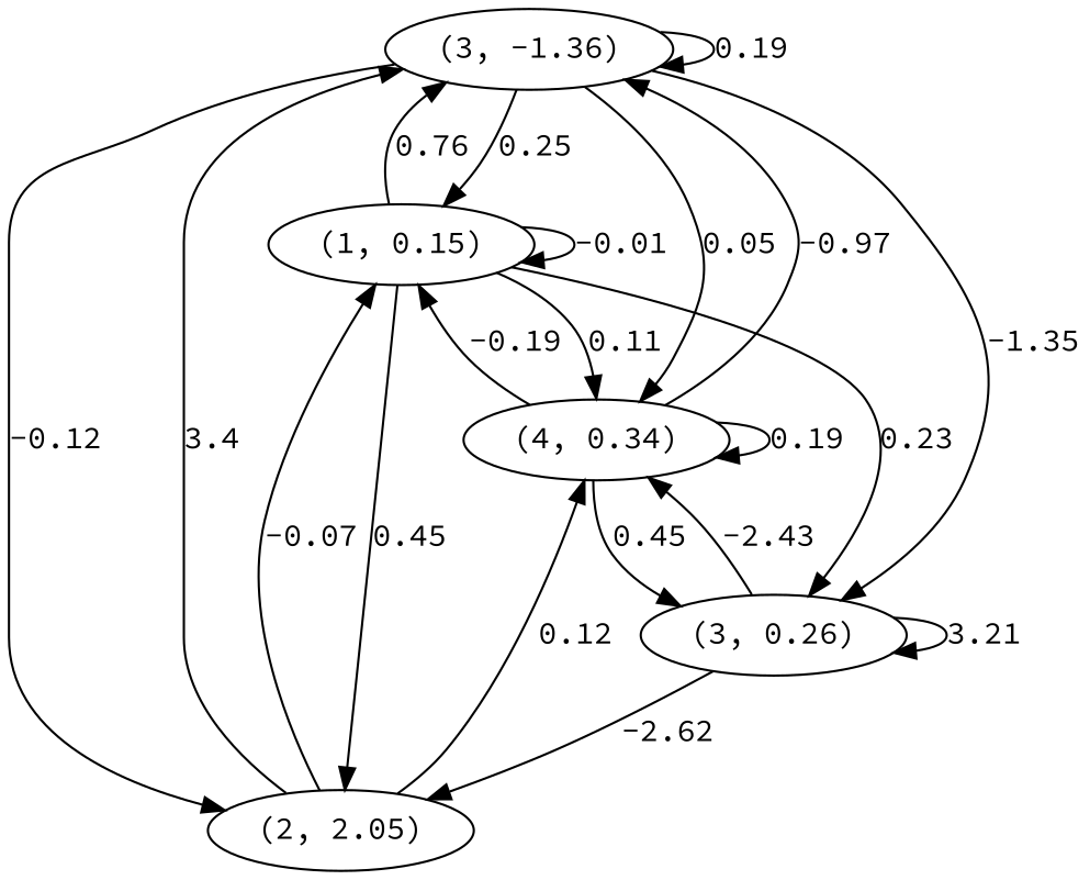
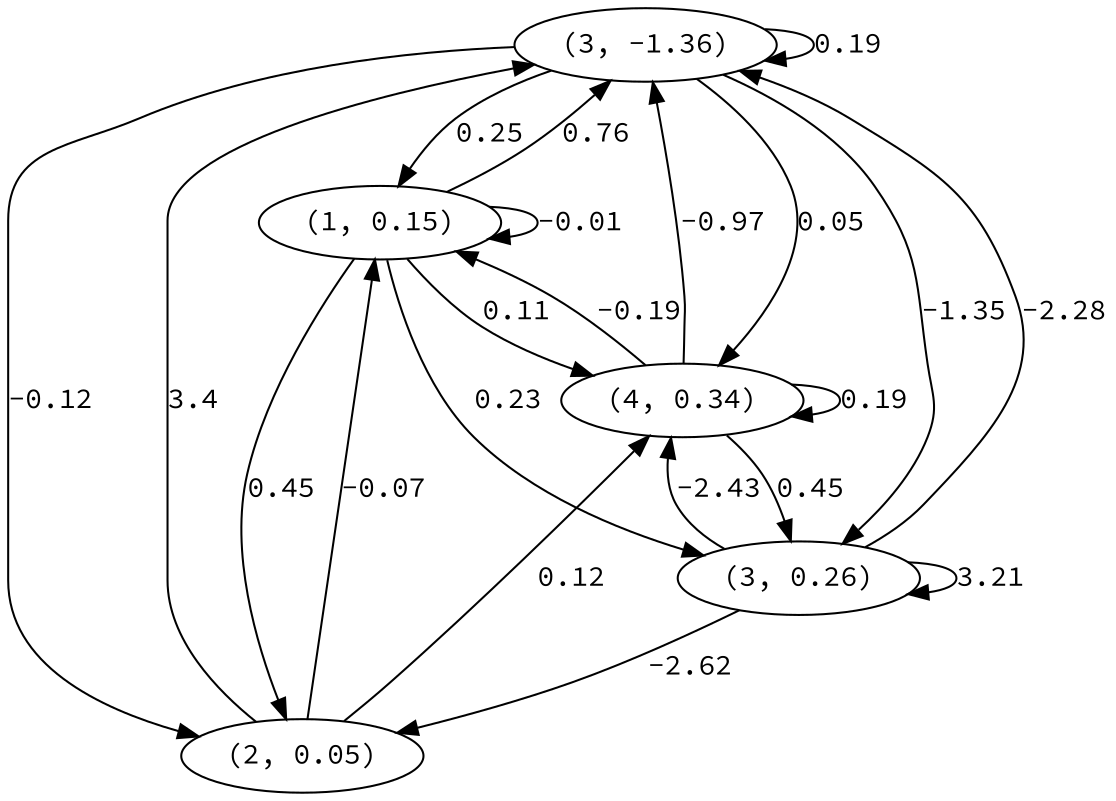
  digraph {
    fontname="Source Code Pro"
    node [fontname="Source Code Pro"]
    edge [fontname="Source Code Pro"]
    n1 [label="(3, -1.36)"]
    n2 [label="(1, 0.15)"]
-   n3 [label="(2, 2.05)"]
+   n3 [label="(2, 0.05)"]
    n4 [label="(3, 0.26)"]
    n5 [label="(4, 0.34)"]
    n1 -> n1 [label=0.19]
    n1 -> n2 [label=0.25]
    n1 -> n3 [label=-0.12]
    n1 -> n4 [label=-1.35]
    n1 -> n5 [label=0.05]
    n2 -> n1 [label=0.76]
    n2 -> n2 [label=-0.01]
    n2 -> n3 [label=0.45]
    n2 -> n4 [label=0.23]
    n2 -> n5 [label=0.11]
    n3 -> n1 [label=3.4]
    n3 -> n2 [label=-0.07]
    n3 -> n5 [label=0.12]
+   n4 -> n1 [label=-2.28]
    n4 -> n3 [label=-2.62]
    n4 -> n4 [label=3.21]
    n4 -> n5 [label=-2.43]
    n5 -> n1 [label=-0.97]
    n5 -> n2 [label=-0.19]
    n5 -> n4 [label=0.45]
    n5 -> n5 [label=0.19]
  }
